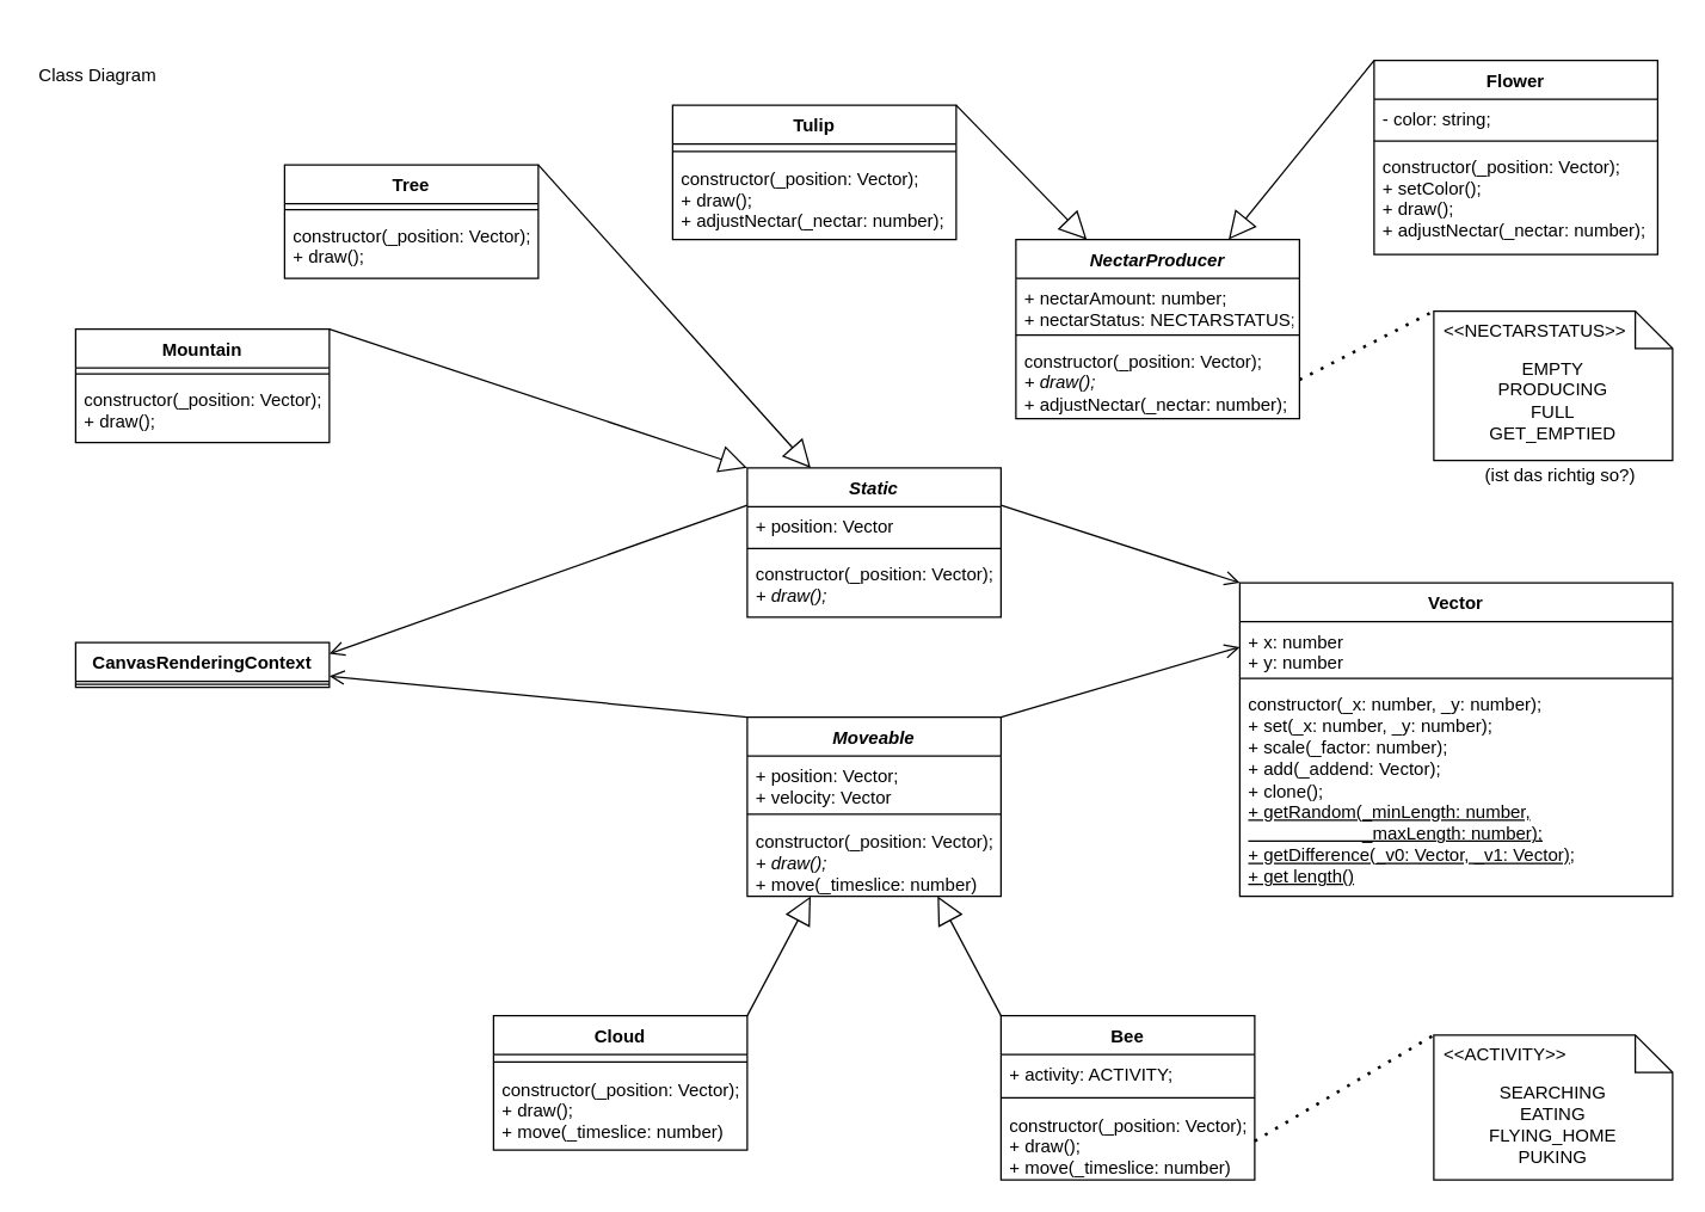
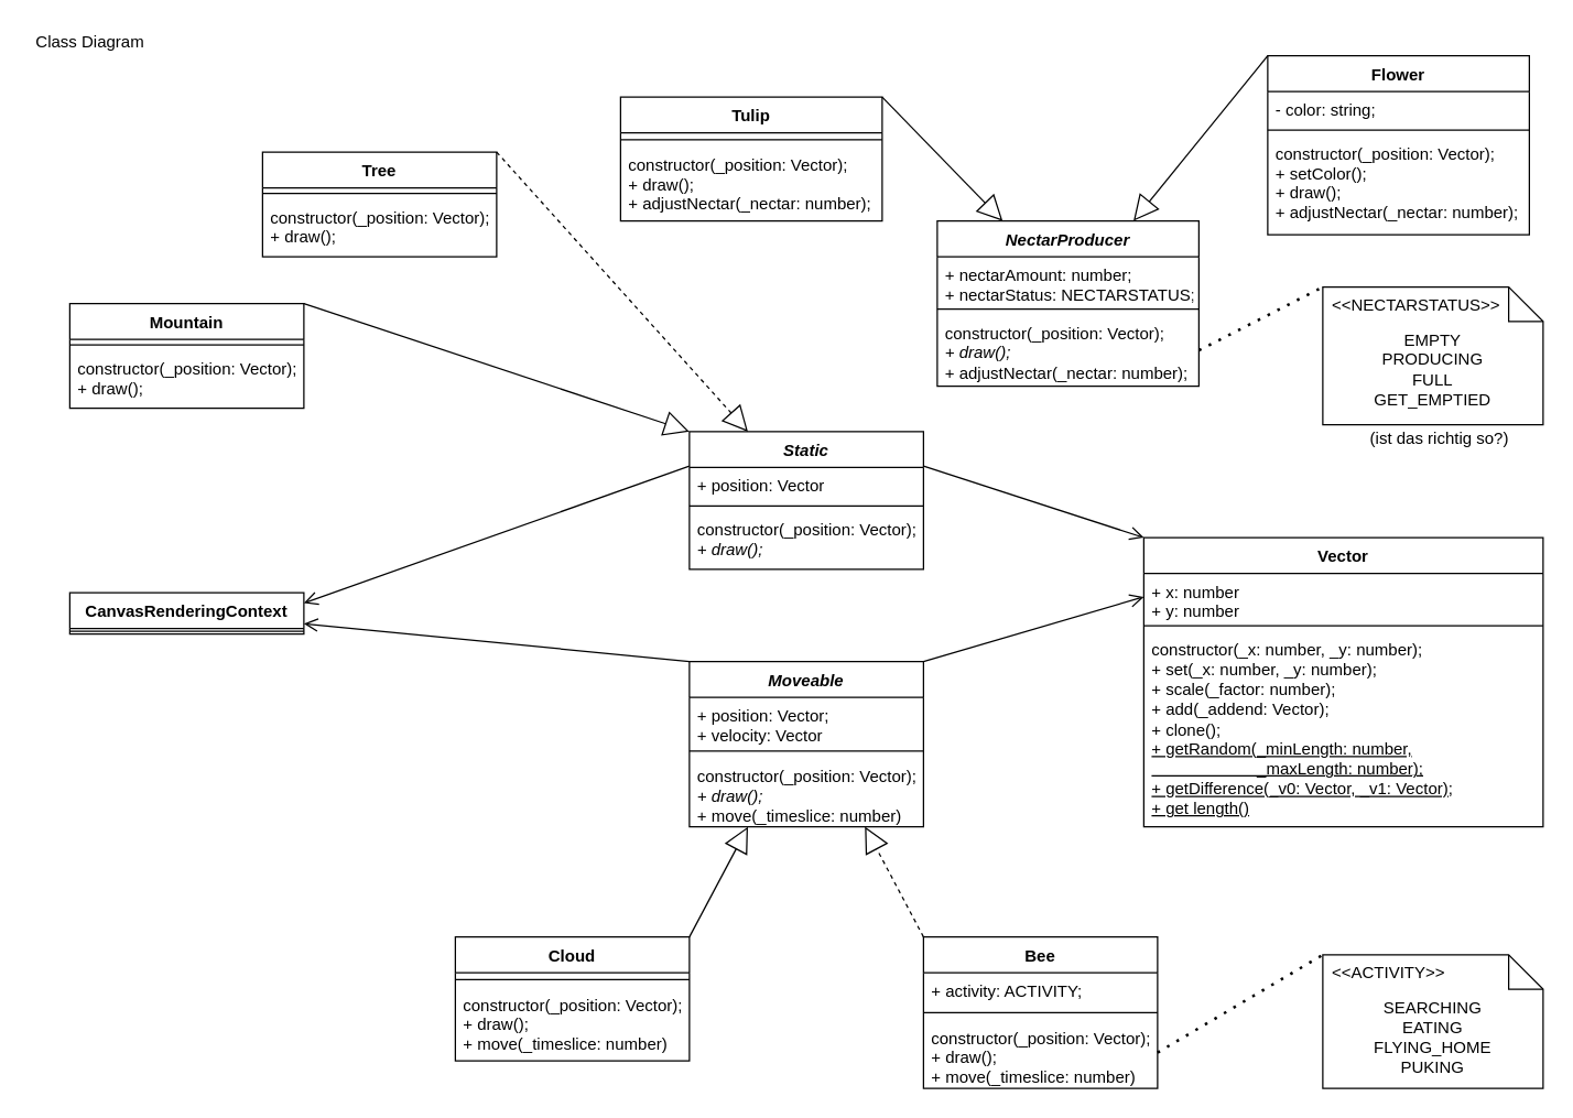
  <mxCell id="0" />
  <mxCell id="1" parent="0" />
  <mxCell id="2" value="Mountain" style="swimlane;fontStyle=1;align=center;verticalAlign=top;childLayout=stackLayout;horizontal=1;startSize=26;horizontalStack=0;resizeParent=1;resizeLast=0;collapsible=1;marginBottom=0;rounded=0;shadow=0;strokeWidth=1;" parent="1" vertex="1"><mxGeometry x="50" y="220" width="170" height="76" as="geometry"><mxRectangle x="220" y="120" width="160" height="26" as="alternateBounds" /></mxGeometry></mxCell>
  <mxCell id="3" value="" style="line;html=1;strokeWidth=1;align=left;verticalAlign=middle;spacingTop=-1;spacingLeft=3;spacingRight=3;rotatable=0;labelPosition=right;points=[];portConstraint=eastwest;" parent="2" vertex="1"><mxGeometry y="26" width="170" height="8" as="geometry" /></mxCell>
  <mxCell id="4" value="constructor(_position: Vector);&#10;+ draw();" style="text;align=left;verticalAlign=top;spacingLeft=4;spacingRight=4;overflow=hidden;rotatable=0;points=[[0,0.5],[1,0.5]];portConstraint=eastwest;" parent="2" vertex="1"><mxGeometry y="34" width="170" height="42" as="geometry" /></mxCell>
  <mxCell id="5" value="Tree" style="swimlane;fontStyle=1;align=center;verticalAlign=top;childLayout=stackLayout;horizontal=1;startSize=26;horizontalStack=0;resizeParent=1;resizeLast=0;collapsible=1;marginBottom=0;rounded=0;shadow=0;strokeWidth=1;" parent="1" vertex="1"><mxGeometry x="190" y="110" width="170" height="76" as="geometry"><mxRectangle x="220" y="120" width="160" height="26" as="alternateBounds" /></mxGeometry></mxCell>
  <mxCell id="6" value="" style="line;html=1;strokeWidth=1;align=left;verticalAlign=middle;spacingTop=-1;spacingLeft=3;spacingRight=3;rotatable=0;labelPosition=right;points=[];portConstraint=eastwest;" parent="5" vertex="1"><mxGeometry y="26" width="170" height="8" as="geometry" /></mxCell>
  <mxCell id="7" value="constructor(_position: Vector);&#10;+ draw();" style="text;align=left;verticalAlign=top;spacingLeft=4;spacingRight=4;overflow=hidden;rotatable=0;points=[[0,0.5],[1,0.5]];portConstraint=eastwest;" parent="5" vertex="1"><mxGeometry y="34" width="170" height="36" as="geometry" /></mxCell>
  <mxCell id="8" value="Vector" style="swimlane;fontStyle=1;align=center;verticalAlign=top;childLayout=stackLayout;horizontal=1;startSize=26;horizontalStack=0;resizeParent=1;resizeLast=0;collapsible=1;marginBottom=0;rounded=0;shadow=0;strokeWidth=1;" parent="1" vertex="1"><mxGeometry x="830" y="390" width="290" height="210" as="geometry"><mxRectangle x="220" y="120" width="160" height="26" as="alternateBounds" /></mxGeometry></mxCell>
  <mxCell id="9" value="+ x: number&#10;+ y: number" style="text;align=left;verticalAlign=top;spacingLeft=4;spacingRight=4;overflow=hidden;rotatable=0;points=[[0,0.5],[1,0.5]];portConstraint=eastwest;" parent="8" vertex="1"><mxGeometry y="26" width="290" height="34" as="geometry" /></mxCell>
  <mxCell id="10" value="" style="line;html=1;strokeWidth=1;align=left;verticalAlign=middle;spacingTop=-1;spacingLeft=3;spacingRight=3;rotatable=0;labelPosition=right;points=[];portConstraint=eastwest;" parent="8" vertex="1"><mxGeometry y="60" width="290" height="8" as="geometry" /></mxCell>
  <mxCell id="11" value="constructor(_x: number, _y: number);&lt;br&gt;+ set(_x: number, _y: number);&lt;br&gt;+ scale(_factor: number);&lt;br&gt;+ add(_addend: Vector);&lt;br&gt;+ clone();&lt;br&gt;&lt;u&gt;+ getRandom(_minLength: number,&lt;br&gt;&amp;nbsp; &amp;nbsp; &amp;nbsp; &amp;nbsp; &amp;nbsp; &amp;nbsp; &amp;nbsp; &amp;nbsp; &amp;nbsp; &amp;nbsp; &amp;nbsp; &amp;nbsp;_maxLength: number);&lt;br&gt;+ getDifference(_v0: Vector, _v1: Vector);&lt;br&gt;+ get length()&lt;/u&gt;" style="text;align=left;verticalAlign=top;spacingLeft=4;spacingRight=4;overflow=hidden;rotatable=0;points=[[0,0.5],[1,0.5]];portConstraint=eastwest;html=1;" parent="8" vertex="1"><mxGeometry y="68" width="290" height="142" as="geometry" /></mxCell>
  <mxCell id="12" value="CanvasRenderingContext" style="swimlane;fontStyle=1;align=center;verticalAlign=top;childLayout=stackLayout;horizontal=1;startSize=26;horizontalStack=0;resizeParent=1;resizeLast=0;collapsible=1;marginBottom=0;rounded=0;shadow=0;strokeWidth=1;" parent="1" vertex="1"><mxGeometry x="50" y="430" width="170" height="30" as="geometry"><mxRectangle x="220" y="120" width="160" height="26" as="alternateBounds" /></mxGeometry></mxCell>
  <mxCell id="13" value="" style="line;html=1;strokeWidth=1;align=left;verticalAlign=middle;spacingTop=-1;spacingLeft=3;spacingRight=3;rotatable=0;labelPosition=right;points=[];portConstraint=eastwest;" parent="12" vertex="1"><mxGeometry y="26" width="170" height="4" as="geometry" /></mxCell>
  <mxCell id="14" value="Bee" style="swimlane;fontStyle=1;align=center;verticalAlign=top;childLayout=stackLayout;horizontal=1;startSize=26;horizontalStack=0;resizeParent=1;resizeLast=0;collapsible=1;marginBottom=0;rounded=0;shadow=0;strokeWidth=1;" parent="1" vertex="1"><mxGeometry x="670" y="680" width="170" height="110" as="geometry"><mxRectangle x="220" y="120" width="160" height="26" as="alternateBounds" /></mxGeometry></mxCell>
  <mxCell id="15" value="+ activity: ACTIVITY;" style="text;align=left;verticalAlign=top;spacingLeft=4;spacingRight=4;overflow=hidden;rotatable=0;points=[[0,0.5],[1,0.5]];portConstraint=eastwest;" vertex="1" parent="14"><mxGeometry y="26" width="170" height="24" as="geometry" /></mxCell>
  <mxCell id="16" value="" style="line;html=1;strokeWidth=1;align=left;verticalAlign=middle;spacingTop=-1;spacingLeft=3;spacingRight=3;rotatable=0;labelPosition=right;points=[];portConstraint=eastwest;" parent="14" vertex="1"><mxGeometry y="50" width="170" height="10" as="geometry" /></mxCell>
  <mxCell id="17" value="constructor(_position: Vector);&#10;+ draw();&#10;+ move(_timeslice: number)" style="text;align=left;verticalAlign=top;spacingLeft=4;spacingRight=4;overflow=hidden;rotatable=0;points=[[0,0.5],[1,0.5]];portConstraint=eastwest;" parent="14" vertex="1"><mxGeometry y="60" width="170" height="48" as="geometry" /></mxCell>
  <mxCell id="18" value="Tulip" style="swimlane;fontStyle=1;align=center;verticalAlign=top;childLayout=stackLayout;horizontal=1;startSize=26;horizontalStack=0;resizeParent=1;resizeLast=0;collapsible=1;marginBottom=0;rounded=0;shadow=0;strokeWidth=1;" parent="1" vertex="1"><mxGeometry x="450" y="70" width="190" height="90" as="geometry"><mxRectangle x="220" y="120" width="160" height="26" as="alternateBounds" /></mxGeometry></mxCell>
  <mxCell id="19" value="" style="line;html=1;strokeWidth=1;align=left;verticalAlign=middle;spacingTop=-1;spacingLeft=3;spacingRight=3;rotatable=0;labelPosition=right;points=[];portConstraint=eastwest;" parent="18" vertex="1"><mxGeometry y="26" width="190" height="10" as="geometry" /></mxCell>
  <mxCell id="20" value="constructor(_position: Vector);&#10;+ draw();&#10;+ adjustNectar(_nectar: number);" style="text;align=left;verticalAlign=top;spacingLeft=4;spacingRight=4;overflow=hidden;rotatable=0;points=[[0,0.5],[1,0.5]];portConstraint=eastwest;" parent="18" vertex="1"><mxGeometry y="36" width="190" height="54" as="geometry" /></mxCell>
  <mxCell id="21" value="Cloud" style="swimlane;fontStyle=1;align=center;verticalAlign=top;childLayout=stackLayout;horizontal=1;startSize=26;horizontalStack=0;resizeParent=1;resizeLast=0;collapsible=1;marginBottom=0;rounded=0;shadow=0;strokeWidth=1;" parent="1" vertex="1"><mxGeometry x="330" y="680" width="170" height="90" as="geometry"><mxRectangle x="220" y="120" width="160" height="26" as="alternateBounds" /></mxGeometry></mxCell>
  <mxCell id="22" value="" style="line;html=1;strokeWidth=1;align=left;verticalAlign=middle;spacingTop=-1;spacingLeft=3;spacingRight=3;rotatable=0;labelPosition=right;points=[];portConstraint=eastwest;" parent="21" vertex="1"><mxGeometry y="26" width="170" height="10" as="geometry" /></mxCell>
  <mxCell id="23" value="constructor(_position: Vector);&#10;+ draw();&#10;+ move(_timeslice: number)" style="text;align=left;verticalAlign=top;spacingLeft=4;spacingRight=4;overflow=hidden;rotatable=0;points=[[0,0.5],[1,0.5]];portConstraint=eastwest;" parent="21" vertex="1"><mxGeometry y="36" width="170" height="48" as="geometry" /></mxCell>
- <mxCell id="24" value="Class Diagram" style="text;html=1;strokeColor=none;fillColor=none;align=center;verticalAlign=middle;whiteSpace=wrap;rounded=0;" parent="1" vertex="1"><mxGeometry x="20" y="40" width="90" height="20" as="geometry" /></mxCell>
+ <mxCell id="24" value="Class Diagram" style="text;html=1;strokeColor=none;fillColor=none;align=center;verticalAlign=middle;whiteSpace=wrap;rounded=0;" parent="1" vertex="1"><mxGeometry x="20" y="20" width="90" height="20" as="geometry" /></mxCell>
  <mxCell id="25" value="Static" style="swimlane;fontStyle=3;align=center;verticalAlign=top;childLayout=stackLayout;horizontal=1;startSize=26;horizontalStack=0;resizeParent=1;resizeLast=0;collapsible=1;marginBottom=0;rounded=0;shadow=0;strokeWidth=1;" parent="1" vertex="1"><mxGeometry x="500" y="313" width="170" height="100" as="geometry"><mxRectangle x="220" y="120" width="160" height="26" as="alternateBounds" /></mxGeometry></mxCell>
  <mxCell id="26" value="+ position: Vector" style="text;align=left;verticalAlign=top;spacingLeft=4;spacingRight=4;overflow=hidden;rotatable=0;points=[[0,0.5],[1,0.5]];portConstraint=eastwest;" parent="25" vertex="1"><mxGeometry y="26" width="170" height="24" as="geometry" /></mxCell>
  <mxCell id="27" value="" style="line;html=1;strokeWidth=1;align=left;verticalAlign=middle;spacingTop=-1;spacingLeft=3;spacingRight=3;rotatable=0;labelPosition=right;points=[];portConstraint=eastwest;" parent="25" vertex="1"><mxGeometry y="50" width="170" height="8" as="geometry" /></mxCell>
  <mxCell id="28" value="constructor(_position: Vector);&lt;br&gt;&lt;i&gt;+ draw();&lt;/i&gt;" style="text;align=left;verticalAlign=top;spacingLeft=4;spacingRight=4;overflow=hidden;rotatable=0;points=[[0,0.5],[1,0.5]];portConstraint=eastwest;html=1;" parent="25" vertex="1"><mxGeometry y="58" width="170" height="42" as="geometry" /></mxCell>
  <mxCell id="29" value="Moveable" style="swimlane;fontStyle=3;align=center;verticalAlign=top;childLayout=stackLayout;horizontal=1;startSize=26;horizontalStack=0;resizeParent=1;resizeLast=0;collapsible=1;marginBottom=0;rounded=0;shadow=0;strokeWidth=1;" parent="1" vertex="1"><mxGeometry x="500" y="480" width="170" height="120" as="geometry"><mxRectangle x="220" y="120" width="160" height="26" as="alternateBounds" /></mxGeometry></mxCell>
  <mxCell id="30" value="+ position: Vector;&#10;+ velocity: Vector" style="text;align=left;verticalAlign=top;spacingLeft=4;spacingRight=4;overflow=hidden;rotatable=0;points=[[0,0.5],[1,0.5]];portConstraint=eastwest;" parent="29" vertex="1"><mxGeometry y="26" width="170" height="34" as="geometry" /></mxCell>
  <mxCell id="31" value="" style="line;html=1;strokeWidth=1;align=left;verticalAlign=middle;spacingTop=-1;spacingLeft=3;spacingRight=3;rotatable=0;labelPosition=right;points=[];portConstraint=eastwest;" parent="29" vertex="1"><mxGeometry y="60" width="170" height="10" as="geometry" /></mxCell>
  <mxCell id="32" value="constructor(_position: Vector);&lt;br&gt;&lt;i&gt;+ draw();&lt;/i&gt;&lt;br&gt;+ move(_timeslice: number)" style="text;align=left;verticalAlign=top;spacingLeft=4;spacingRight=4;overflow=hidden;rotatable=0;points=[[0,0.5],[1,0.5]];portConstraint=eastwest;html=1;" parent="29" vertex="1"><mxGeometry y="70" width="170" height="50" as="geometry" /></mxCell>
  <mxCell id="33" value="" style="endArrow=open;startArrow=none;endFill=0;startFill=0;endSize=8;html=1;verticalAlign=bottom;labelBackgroundColor=none;strokeWidth=1;exitX=1;exitY=0;exitDx=0;exitDy=0;entryX=0;entryY=0.5;entryDx=0;entryDy=0;" parent="1" source="29" target="9" edge="1"><mxGeometry width="160" relative="1" as="geometry"><mxPoint x="590" y="380" as="sourcePoint" /><mxPoint x="750" y="380" as="targetPoint" /></mxGeometry></mxCell>
  <mxCell id="34" value="" style="endArrow=block;endSize=16;endFill=0;html=1;exitX=1;exitY=0;exitDx=0;exitDy=0;entryX=0;entryY=0;entryDx=0;entryDy=0;" parent="1" source="2" target="25" edge="1"><mxGeometry width="160" relative="1" as="geometry"><mxPoint x="140" y="520" as="sourcePoint" /><mxPoint x="300" y="520" as="targetPoint" /></mxGeometry></mxCell>
  <mxCell id="35" value="" style="endArrow=block;endSize=16;endFill=0;html=1;exitX=1;exitY=0;exitDx=0;exitDy=0;entryX=0.25;entryY=1;entryDx=0;entryDy=0;" parent="1" source="21" target="29" edge="1"><mxGeometry width="160" relative="1" as="geometry"><mxPoint x="150" y="530" as="sourcePoint" /><mxPoint x="310" y="530" as="targetPoint" /></mxGeometry></mxCell>
- <mxCell id="36" value="" style="endArrow=block;endSize=16;endFill=0;html=1;exitX=0;exitY=0;exitDx=0;exitDy=0;entryX=0.75;entryY=1;entryDx=0;entryDy=0;" parent="1" source="14" target="29" edge="1"><mxGeometry width="160" relative="1" as="geometry"><mxPoint x="160" y="540" as="sourcePoint" /><mxPoint x="320" y="540" as="targetPoint" /></mxGeometry></mxCell>
- <mxCell id="37" value="" style="endArrow=block;endSize=16;endFill=0;html=1;exitX=1;exitY=0;exitDx=0;exitDy=0;entryX=0.25;entryY=0;entryDx=0;entryDy=0;" parent="1" source="5" target="25" edge="1"><mxGeometry width="160" relative="1" as="geometry"><mxPoint x="170" y="550" as="sourcePoint" /><mxPoint x="330" y="550" as="targetPoint" /></mxGeometry></mxCell>
+ <mxCell id="36" value="" style="endArrow=block;endSize=16;endFill=0;html=1;exitX=0;exitY=0;exitDx=0;exitDy=0;entryX=0.75;entryY=1;entryDx=0;entryDy=0;dashed=1;" parent="1" source="14" target="29" edge="1"><mxGeometry width="160" relative="1" as="geometry"><mxPoint x="160" y="540" as="sourcePoint" /><mxPoint x="320" y="540" as="targetPoint" /></mxGeometry></mxCell>
+ <mxCell id="37" value="" style="endArrow=block;endSize=16;endFill=0;html=1;exitX=1;exitY=0;exitDx=0;exitDy=0;entryX=0.25;entryY=0;entryDx=0;entryDy=0;dashed=1;" parent="1" source="5" target="25" edge="1"><mxGeometry width="160" relative="1" as="geometry"><mxPoint x="170" y="550" as="sourcePoint" /><mxPoint x="330" y="550" as="targetPoint" /></mxGeometry></mxCell>
  <mxCell id="38" value="" style="endArrow=open;startArrow=none;endFill=0;startFill=0;endSize=8;html=1;verticalAlign=bottom;labelBackgroundColor=none;strokeWidth=1;exitX=0;exitY=0.25;exitDx=0;exitDy=0;entryX=1;entryY=0.25;entryDx=0;entryDy=0;" parent="1" source="25" target="12" edge="1"><mxGeometry width="160" relative="1" as="geometry"><mxPoint x="450" y="420" as="sourcePoint" /><mxPoint x="760" y="390" as="targetPoint" /></mxGeometry></mxCell>
  <mxCell id="39" value="" style="endArrow=open;startArrow=none;endFill=0;startFill=0;endSize=8;html=1;verticalAlign=bottom;labelBackgroundColor=none;strokeWidth=1;exitX=0;exitY=0;exitDx=0;exitDy=0;entryX=1;entryY=0.75;entryDx=0;entryDy=0;" parent="1" source="29" target="12" edge="1"><mxGeometry width="160" relative="1" as="geometry"><mxPoint x="610" y="400" as="sourcePoint" /><mxPoint x="770" y="400" as="targetPoint" /></mxGeometry></mxCell>
  <mxCell id="40" value="" style="endArrow=open;startArrow=none;endFill=0;startFill=0;endSize=8;html=1;verticalAlign=bottom;labelBackgroundColor=none;strokeWidth=1;exitX=1;exitY=0.25;exitDx=0;exitDy=0;entryX=0;entryY=0;entryDx=0;entryDy=0;" parent="1" source="25" target="8" edge="1"><mxGeometry width="160" relative="1" as="geometry"><mxPoint x="620" y="410" as="sourcePoint" /><mxPoint x="780" y="410" as="targetPoint" /></mxGeometry></mxCell>
  <mxCell id="41" value="Flower" style="swimlane;fontStyle=1;align=center;verticalAlign=top;childLayout=stackLayout;horizontal=1;startSize=26;horizontalStack=0;resizeParent=1;resizeLast=0;collapsible=1;marginBottom=0;rounded=0;shadow=0;strokeWidth=1;" parent="1" vertex="1"><mxGeometry x="920" y="40" width="190" height="130" as="geometry"><mxRectangle x="220" y="120" width="160" height="26" as="alternateBounds" /></mxGeometry></mxCell>
  <mxCell id="42" value="- color: string;" style="text;align=left;verticalAlign=top;spacingLeft=4;spacingRight=4;overflow=hidden;rotatable=0;points=[[0,0.5],[1,0.5]];portConstraint=eastwest;" parent="41" vertex="1"><mxGeometry y="26" width="190" height="24" as="geometry" /></mxCell>
  <mxCell id="43" value="" style="line;html=1;strokeWidth=1;align=left;verticalAlign=middle;spacingTop=-1;spacingLeft=3;spacingRight=3;rotatable=0;labelPosition=right;points=[];portConstraint=eastwest;" parent="41" vertex="1"><mxGeometry y="50" width="190" height="8" as="geometry" /></mxCell>
  <mxCell id="44" value="constructor(_position: Vector);&#10;+ setColor();&#10;+ draw();&#10;+ adjustNectar(_nectar: number);" style="text;align=left;verticalAlign=top;spacingLeft=4;spacingRight=4;overflow=hidden;rotatable=0;points=[[0,0.5],[1,0.5]];portConstraint=eastwest;" parent="41" vertex="1"><mxGeometry y="58" width="190" height="72" as="geometry" /></mxCell>
  <mxCell id="45" value="NectarProducer" style="swimlane;fontStyle=3;align=center;verticalAlign=top;childLayout=stackLayout;horizontal=1;startSize=26;horizontalStack=0;resizeParent=1;resizeLast=0;collapsible=1;marginBottom=0;rounded=0;shadow=0;strokeWidth=1;" parent="1" vertex="1"><mxGeometry x="680" y="160" width="190" height="120" as="geometry"><mxRectangle x="220" y="120" width="160" height="26" as="alternateBounds" /></mxGeometry></mxCell>
  <mxCell id="46" value="+ nectarAmount: number;&#10;+ nectarStatus: NECTARSTATUS;" style="text;align=left;verticalAlign=top;spacingLeft=4;spacingRight=4;overflow=hidden;rotatable=0;points=[[0,0.5],[1,0.5]];portConstraint=eastwest;" parent="45" vertex="1"><mxGeometry y="26" width="190" height="34" as="geometry" /></mxCell>
  <mxCell id="47" value="" style="line;html=1;strokeWidth=1;align=left;verticalAlign=middle;spacingTop=-1;spacingLeft=3;spacingRight=3;rotatable=0;labelPosition=right;points=[];portConstraint=eastwest;" parent="45" vertex="1"><mxGeometry y="60" width="190" height="8" as="geometry" /></mxCell>
  <mxCell id="48" value="constructor(_position: Vector);&lt;br&gt;&lt;i&gt;+ draw();&lt;/i&gt;&lt;br&gt;+ adjustNectar(_nectar: number);" style="text;align=left;verticalAlign=top;spacingLeft=4;spacingRight=4;overflow=hidden;rotatable=0;points=[[0,0.5],[1,0.5]];portConstraint=eastwest;html=1;" parent="45" vertex="1"><mxGeometry y="68" width="190" height="52" as="geometry" /></mxCell>
  <mxCell id="49" value="" style="endArrow=block;endSize=16;endFill=0;html=1;exitX=0;exitY=0;exitDx=0;exitDy=0;entryX=0.75;entryY=0;entryDx=0;entryDy=0;" parent="1" source="41" target="45" edge="1"><mxGeometry width="160" relative="1" as="geometry"><mxPoint x="350" y="140" as="sourcePoint" /><mxPoint x="562.5" y="333" as="targetPoint" /></mxGeometry></mxCell>
  <mxCell id="50" value="" style="endArrow=block;endSize=16;endFill=0;html=1;exitX=1;exitY=0;exitDx=0;exitDy=0;entryX=0.25;entryY=0;entryDx=0;entryDy=0;" parent="1" source="18" target="45" edge="1"><mxGeometry width="160" relative="1" as="geometry"><mxPoint x="360" y="150" as="sourcePoint" /><mxPoint x="572.5" y="343" as="targetPoint" /></mxGeometry></mxCell>
  <mxCell id="51" value="EMPTY&lt;br&gt;PRODUCING&lt;br&gt;FULL&lt;br&gt;GET_EMPTIED" style="shape=note2;boundedLbl=1;whiteSpace=wrap;html=1;size=25;verticalAlign=top;align=center;" vertex="1" parent="1"><mxGeometry x="960" y="208" width="160" height="100" as="geometry" /></mxCell>
  <mxCell id="52" value="&lt;&lt;NECTARSTATUS&gt;&gt;" style="resizeWidth=1;part=1;strokeColor=none;fillColor=none;align=left;spacingLeft=5;" vertex="1" parent="51"><mxGeometry width="160" height="25" relative="1" as="geometry" /></mxCell>
  <mxCell id="53" value="" style="endArrow=none;dashed=1;html=1;dashPattern=1 3;strokeWidth=2;exitX=1;exitY=0.5;exitDx=0;exitDy=0;entryX=0;entryY=0;entryDx=0;entryDy=0;" edge="1" parent="1" source="48" target="52"><mxGeometry width="50" height="50" relative="1" as="geometry"><mxPoint x="610" y="350" as="sourcePoint" /><mxPoint x="660" y="300" as="targetPoint" /></mxGeometry></mxCell>
  <mxCell id="54" value="SEARCHING&lt;br&gt;EATING&lt;br&gt;FLYING_HOME&lt;br&gt;PUKING" style="shape=note2;boundedLbl=1;whiteSpace=wrap;html=1;size=25;verticalAlign=top;align=center;" vertex="1" parent="1"><mxGeometry x="960" y="693" width="160" height="97" as="geometry" /></mxCell>
  <mxCell id="55" value="&lt;&lt;ACTIVITY&gt;&gt;" style="resizeWidth=1;part=1;strokeColor=none;fillColor=none;align=left;spacingLeft=5;" vertex="1" parent="54"><mxGeometry width="160" height="25" relative="1" as="geometry" /></mxCell>
  <mxCell id="56" value="" style="endArrow=none;dashed=1;html=1;dashPattern=1 3;strokeWidth=2;exitX=1;exitY=0.5;exitDx=0;exitDy=0;entryX=0;entryY=0;entryDx=0;entryDy=0;" edge="1" parent="1" target="55" source="17"><mxGeometry width="50" height="50" relative="1" as="geometry"><mxPoint x="895" y="727" as="sourcePoint" /><mxPoint x="685" y="783" as="targetPoint" /></mxGeometry></mxCell>
  <mxCell id="57" value="(ist das richtig so?)" style="text;html=1;strokeColor=none;fillColor=none;align=center;verticalAlign=middle;whiteSpace=wrap;rounded=0;" vertex="1" parent="1"><mxGeometry x="990" y="308" width="110" height="20" as="geometry" /></mxCell>
